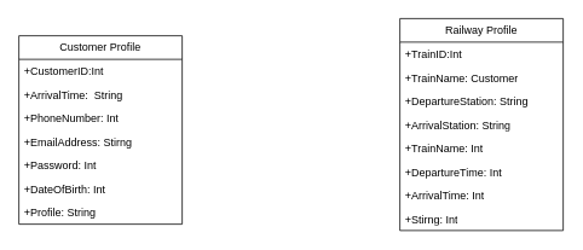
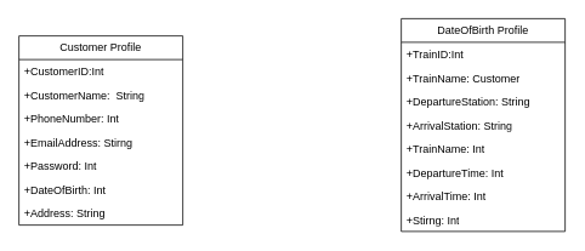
  <mxCell id="0" />
  <mxCell id="1" parent="0" />
  <mxCell id="2" value="Customer Profile" style="swimlane;fontStyle=0;childLayout=stackLayout;horizontal=1;startSize=26;fillColor=none;horizontalStack=0;resizeParent=1;resizeParentMax=0;resizeLast=0;collapsible=1;marginBottom=0;whiteSpace=wrap;html=1;" vertex="1" parent="1"><mxGeometry x="20" y="39" width="180" height="208" as="geometry" /></mxCell>
  <mxCell id="3" value="+CustomerID:Int" style="text;strokeColor=none;fillColor=none;align=left;verticalAlign=top;spacingLeft=4;spacingRight=4;overflow=hidden;rotatable=0;points=[[0,0.5],[1,0.5]];portConstraint=eastwest;whiteSpace=wrap;html=1;" vertex="1" parent="2"><mxGeometry y="26" width="180" height="26" as="geometry" /></mxCell>
- <mxCell id="4" value="&lt;span style=&quot;background-color: initial;&quot;&gt;+ArrivalTime:&amp;nbsp; String&lt;/span&gt;" style="text;strokeColor=none;fillColor=none;align=left;verticalAlign=top;spacingLeft=4;spacingRight=4;overflow=hidden;rotatable=0;points=[[0,0.5],[1,0.5]];portConstraint=eastwest;whiteSpace=wrap;html=1;" vertex="1" parent="2"><mxGeometry y="52" width="180" height="26" as="geometry" /></mxCell>
+ <mxCell id="4" value="&lt;span style=&quot;background-color: initial;&quot;&gt;+CustomerName:&amp;nbsp; String&lt;/span&gt;" style="text;strokeColor=none;fillColor=none;align=left;verticalAlign=top;spacingLeft=4;spacingRight=4;overflow=hidden;rotatable=0;points=[[0,0.5],[1,0.5]];portConstraint=eastwest;whiteSpace=wrap;html=1;" vertex="1" parent="2"><mxGeometry y="52" width="180" height="26" as="geometry" /></mxCell>
  <mxCell id="5" value="+PhoneNumber: Int" style="text;strokeColor=none;fillColor=none;align=left;verticalAlign=top;spacingLeft=4;spacingRight=4;overflow=hidden;rotatable=0;points=[[0,0.5],[1,0.5]];portConstraint=eastwest;whiteSpace=wrap;html=1;" vertex="1" parent="2"><mxGeometry y="78" width="180" height="26" as="geometry" /></mxCell>
  <mxCell id="6" value="+EmailAddress: Stirng" style="text;strokeColor=none;fillColor=none;align=left;verticalAlign=top;spacingLeft=4;spacingRight=4;overflow=hidden;rotatable=0;points=[[0,0.5],[1,0.5]];portConstraint=eastwest;whiteSpace=wrap;html=1;" vertex="1" parent="2"><mxGeometry y="104" width="180" height="26" as="geometry" /></mxCell>
  <mxCell id="7" value="+Password: Int" style="text;strokeColor=none;fillColor=none;align=left;verticalAlign=top;spacingLeft=4;spacingRight=4;overflow=hidden;rotatable=0;points=[[0,0.5],[1,0.5]];portConstraint=eastwest;whiteSpace=wrap;html=1;" vertex="1" parent="2"><mxGeometry y="130" width="180" height="26" as="geometry" /></mxCell>
  <mxCell id="8" value="+DateOfBirth: Int" style="text;strokeColor=none;fillColor=none;align=left;verticalAlign=top;spacingLeft=4;spacingRight=4;overflow=hidden;rotatable=0;points=[[0,0.5],[1,0.5]];portConstraint=eastwest;whiteSpace=wrap;html=1;" vertex="1" parent="2"><mxGeometry y="156" width="180" height="26" as="geometry" /></mxCell>
- <mxCell id="9" value="+Profile: String" style="text;strokeColor=none;fillColor=none;align=left;verticalAlign=top;spacingLeft=4;spacingRight=4;overflow=hidden;rotatable=0;points=[[0,0.5],[1,0.5]];portConstraint=eastwest;whiteSpace=wrap;html=1;" vertex="1" parent="2"><mxGeometry y="182" width="180" height="26" as="geometry" /></mxCell>
- <mxCell id="10" value="Railway Profile" style="swimlane;fontStyle=0;childLayout=stackLayout;horizontal=1;startSize=26;fillColor=none;horizontalStack=0;resizeParent=1;resizeParentMax=0;resizeLast=0;collapsible=1;marginBottom=0;whiteSpace=wrap;html=1;" vertex="1" parent="1"><mxGeometry x="440" y="20" width="180" height="234" as="geometry" /></mxCell>
+ <mxCell id="9" value="+Address: String" style="text;strokeColor=none;fillColor=none;align=left;verticalAlign=top;spacingLeft=4;spacingRight=4;overflow=hidden;rotatable=0;points=[[0,0.5],[1,0.5]];portConstraint=eastwest;whiteSpace=wrap;html=1;" vertex="1" parent="2"><mxGeometry y="182" width="180" height="26" as="geometry" /></mxCell>
+ <mxCell id="10" value="DateOfBirth Profile" style="swimlane;fontStyle=0;childLayout=stackLayout;horizontal=1;startSize=26;fillColor=none;horizontalStack=0;resizeParent=1;resizeParentMax=0;resizeLast=0;collapsible=1;marginBottom=0;whiteSpace=wrap;html=1;" vertex="1" parent="1"><mxGeometry x="440" y="20" width="180" height="234" as="geometry" /></mxCell>
  <mxCell id="11" value="+TrainID:Int" style="text;strokeColor=none;fillColor=none;align=left;verticalAlign=top;spacingLeft=4;spacingRight=4;overflow=hidden;rotatable=0;points=[[0,0.5],[1,0.5]];portConstraint=eastwest;whiteSpace=wrap;html=1;" vertex="1" parent="10"><mxGeometry y="26" width="180" height="26" as="geometry" /></mxCell>
  <mxCell id="12" value="&lt;span style=&quot;background-color: initial;&quot;&gt;+TrainName: Customer&lt;/span&gt;" style="text;strokeColor=none;fillColor=none;align=left;verticalAlign=top;spacingLeft=4;spacingRight=4;overflow=hidden;rotatable=0;points=[[0,0.5],[1,0.5]];portConstraint=eastwest;whiteSpace=wrap;html=1;" vertex="1" parent="10"><mxGeometry y="52" width="180" height="26" as="geometry" /></mxCell>
  <mxCell id="13" value="+DepartureStation: String" style="text;strokeColor=none;fillColor=none;align=left;verticalAlign=top;spacingLeft=4;spacingRight=4;overflow=hidden;rotatable=0;points=[[0,0.5],[1,0.5]];portConstraint=eastwest;whiteSpace=wrap;html=1;" vertex="1" parent="10"><mxGeometry y="78" width="180" height="26" as="geometry" /></mxCell>
  <mxCell id="14" value="+ArrivalStation: String" style="text;strokeColor=none;fillColor=none;align=left;verticalAlign=top;spacingLeft=4;spacingRight=4;overflow=hidden;rotatable=0;points=[[0,0.5],[1,0.5]];portConstraint=eastwest;whiteSpace=wrap;html=1;" vertex="1" parent="10"><mxGeometry y="104" width="180" height="26" as="geometry" /></mxCell>
  <mxCell id="15" value="+TrainName: Int" style="text;strokeColor=none;fillColor=none;align=left;verticalAlign=top;spacingLeft=4;spacingRight=4;overflow=hidden;rotatable=0;points=[[0,0.5],[1,0.5]];portConstraint=eastwest;whiteSpace=wrap;html=1;" vertex="1" parent="10"><mxGeometry y="130" width="180" height="26" as="geometry" /></mxCell>
  <mxCell id="16" value="+DepartureTime: Int" style="text;strokeColor=none;fillColor=none;align=left;verticalAlign=top;spacingLeft=4;spacingRight=4;overflow=hidden;rotatable=0;points=[[0,0.5],[1,0.5]];portConstraint=eastwest;whiteSpace=wrap;html=1;" vertex="1" parent="10"><mxGeometry y="156" width="180" height="26" as="geometry" /></mxCell>
  <mxCell id="17" value="+ArrivalTime: Int" style="text;strokeColor=none;fillColor=none;align=left;verticalAlign=top;spacingLeft=4;spacingRight=4;overflow=hidden;rotatable=0;points=[[0,0.5],[1,0.5]];portConstraint=eastwest;whiteSpace=wrap;html=1;" vertex="1" parent="10"><mxGeometry y="182" width="180" height="26" as="geometry" /></mxCell>
  <mxCell id="18" value="+Stirng: Int" style="text;strokeColor=none;fillColor=none;align=left;verticalAlign=top;spacingLeft=4;spacingRight=4;overflow=hidden;rotatable=0;points=[[0,0.5],[1,0.5]];portConstraint=eastwest;whiteSpace=wrap;html=1;" vertex="1" parent="10"><mxGeometry y="208" width="180" height="26" as="geometry" /></mxCell>
